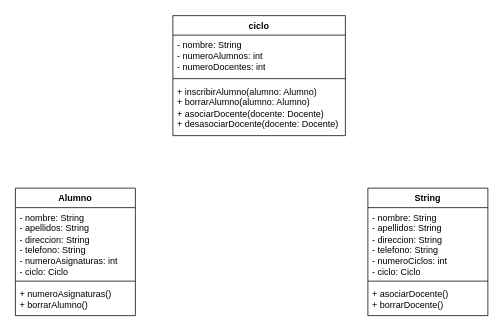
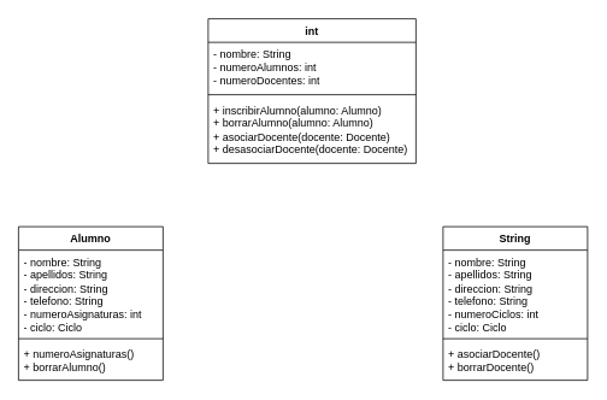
  <mxCell id="0" />
  <mxCell id="1" parent="0" />
- <mxCell id="2" value="ciclo" style="swimlane;fontStyle=1;align=center;verticalAlign=top;childLayout=stackLayout;horizontal=1;startSize=26;horizontalStack=0;resizeParent=1;resizeParentMax=0;resizeLast=0;collapsible=1;marginBottom=0;whiteSpace=wrap;html=1;" vertex="1" parent="1"><mxGeometry x="230" y="20" width="230" height="160" as="geometry" /></mxCell>
+ <mxCell id="2" value="int" style="swimlane;fontStyle=1;align=center;verticalAlign=top;childLayout=stackLayout;horizontal=1;startSize=26;horizontalStack=0;resizeParent=1;resizeParentMax=0;resizeLast=0;collapsible=1;marginBottom=0;whiteSpace=wrap;html=1;" vertex="1" parent="1"><mxGeometry x="230" y="20" width="230" height="160" as="geometry" /></mxCell>
  <mxCell id="3" value="- nombre: String&lt;br&gt;- numeroAlumnos: int&lt;br&gt;- numeroDocentes: int" style="text;strokeColor=none;fillColor=none;align=left;verticalAlign=top;spacingLeft=4;spacingRight=4;overflow=hidden;rotatable=0;points=[[0,0.5],[1,0.5]];portConstraint=eastwest;whiteSpace=wrap;html=1;" vertex="1" parent="2"><mxGeometry y="26" width="230" height="54" as="geometry" /></mxCell>
  <mxCell id="4" value="" style="line;strokeWidth=1;fillColor=none;align=left;verticalAlign=middle;spacingTop=-1;spacingLeft=3;spacingRight=3;rotatable=0;labelPosition=right;points=[];portConstraint=eastwest;strokeColor=inherit;" vertex="1" parent="2"><mxGeometry y="80" width="230" height="8" as="geometry" /></mxCell>
  <mxCell id="5" value="+ inscribirAlumno(alumno: Alumno)&lt;br&gt;+ borrarAlumno(alumno: Alumno)&lt;br&gt;+ asociarDocente(docente: Docente)&lt;br&gt;+ desasociarDocente(docente: Docente)" style="text;strokeColor=none;fillColor=none;align=left;verticalAlign=top;spacingLeft=4;spacingRight=4;overflow=hidden;rotatable=0;points=[[0,0.5],[1,0.5]];portConstraint=eastwest;whiteSpace=wrap;html=1;" vertex="1" parent="2"><mxGeometry y="88" width="230" height="72" as="geometry" /></mxCell>
  <mxCell id="6" value="Alumno" style="swimlane;fontStyle=1;align=center;verticalAlign=top;childLayout=stackLayout;horizontal=1;startSize=26;horizontalStack=0;resizeParent=1;resizeParentMax=0;resizeLast=0;collapsible=1;marginBottom=0;whiteSpace=wrap;html=1;" vertex="1" parent="1"><mxGeometry x="20" y="250" width="160" height="170" as="geometry" /></mxCell>
  <mxCell id="7" value="- nombre: String&lt;br&gt;- apellidos: String&lt;br&gt;- direccion: String&lt;br&gt;- telefono: String&lt;br&gt;- numeroAsignaturas: int&lt;br&gt;- ciclo: Ciclo" style="text;strokeColor=none;fillColor=none;align=left;verticalAlign=top;spacingLeft=4;spacingRight=4;overflow=hidden;rotatable=0;points=[[0,0.5],[1,0.5]];portConstraint=eastwest;whiteSpace=wrap;html=1;" vertex="1" parent="6"><mxGeometry y="26" width="160" height="94" as="geometry" /></mxCell>
  <mxCell id="8" value="" style="line;strokeWidth=1;fillColor=none;align=left;verticalAlign=middle;spacingTop=-1;spacingLeft=3;spacingRight=3;rotatable=0;labelPosition=right;points=[];portConstraint=eastwest;strokeColor=inherit;" vertex="1" parent="6"><mxGeometry y="120" width="160" height="8" as="geometry" /></mxCell>
  <mxCell id="9" value="+ numeroAsignaturas()&lt;br&gt;+ borrarAlumno()" style="text;strokeColor=none;fillColor=none;align=left;verticalAlign=top;spacingLeft=4;spacingRight=4;overflow=hidden;rotatable=0;points=[[0,0.5],[1,0.5]];portConstraint=eastwest;whiteSpace=wrap;html=1;" vertex="1" parent="6"><mxGeometry y="128" width="160" height="42" as="geometry" /></mxCell>
  <mxCell id="10" value="String" style="swimlane;fontStyle=1;align=center;verticalAlign=top;childLayout=stackLayout;horizontal=1;startSize=26;horizontalStack=0;resizeParent=1;resizeParentMax=0;resizeLast=0;collapsible=1;marginBottom=0;whiteSpace=wrap;html=1;" vertex="1" parent="1"><mxGeometry x="490" y="250" width="160" height="170" as="geometry" /></mxCell>
  <mxCell id="11" value="- nombre: String&lt;br&gt;- apellidos: String&lt;br&gt;- direccion: String&lt;br&gt;- telefono: String&lt;br&gt;- numeroCiclos: int&lt;br&gt;- ciclo: Ciclo" style="text;strokeColor=none;fillColor=none;align=left;verticalAlign=top;spacingLeft=4;spacingRight=4;overflow=hidden;rotatable=0;points=[[0,0.5],[1,0.5]];portConstraint=eastwest;whiteSpace=wrap;html=1;" vertex="1" parent="10"><mxGeometry y="26" width="160" height="94" as="geometry" /></mxCell>
  <mxCell id="12" value="" style="line;strokeWidth=1;fillColor=none;align=left;verticalAlign=middle;spacingTop=-1;spacingLeft=3;spacingRight=3;rotatable=0;labelPosition=right;points=[];portConstraint=eastwest;strokeColor=inherit;" vertex="1" parent="10"><mxGeometry y="120" width="160" height="8" as="geometry" /></mxCell>
  <mxCell id="13" value="+ asociarDocente()&lt;br&gt;+ borrarDocente()" style="text;strokeColor=none;fillColor=none;align=left;verticalAlign=top;spacingLeft=4;spacingRight=4;overflow=hidden;rotatable=0;points=[[0,0.5],[1,0.5]];portConstraint=eastwest;whiteSpace=wrap;html=1;" vertex="1" parent="10"><mxGeometry y="128" width="160" height="42" as="geometry" /></mxCell>
